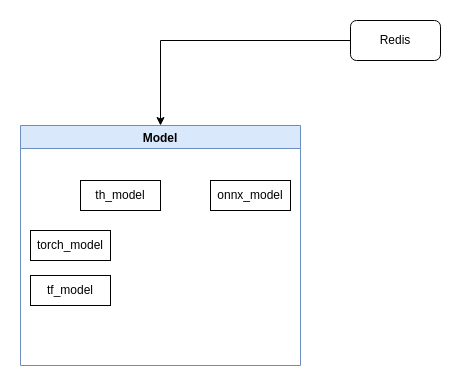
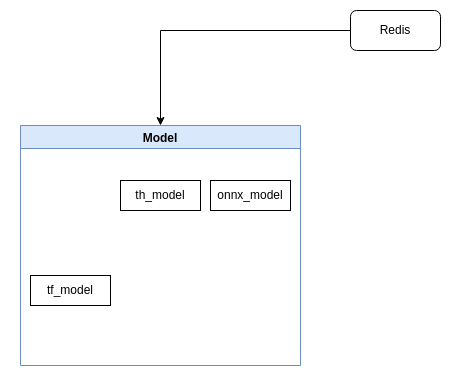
  <mxCell id="0" />
  <mxCell id="1" parent="0" />
  <mxCell id="2" style="edgeStyle=orthogonalEdgeStyle;rounded=0;orthogonalLoop=1;jettySize=auto;html=1;" edge="1" parent="1" source="3" target="4"><mxGeometry relative="1" as="geometry" /></mxCell>
- <mxCell id="3" value="Redis" style="rounded=1;whiteSpace=wrap;html=1;" vertex="1" parent="1"><mxGeometry x="350" y="20" width="90" height="40" as="geometry" /></mxCell>
+ <mxCell id="3" value="Redis" style="rounded=1;whiteSpace=wrap;html=1;" vertex="1" parent="1"><mxGeometry x="350" y="10" width="90" height="40" as="geometry" /></mxCell>
  <mxCell id="4" value="Model" style="swimlane;fillColor=#dae8fc;strokeColor=#6c8ebf;" vertex="1" parent="1"><mxGeometry x="20" y="125" width="280" height="240" as="geometry" /></mxCell>
- <mxCell id="5" value="th_model" style="rounded=0;whiteSpace=wrap;html=1;" vertex="1" parent="4"><mxGeometry x="60" y="55" width="80" height="30" as="geometry" /></mxCell>
+ <mxCell id="5" value="th_model" style="rounded=0;whiteSpace=wrap;html=1;" vertex="1" parent="4"><mxGeometry x="100" y="55" width="80" height="30" as="geometry" /></mxCell>
  <mxCell id="6" value="tf_model" style="rounded=0;whiteSpace=wrap;html=1;" vertex="1" parent="4"><mxGeometry x="10" y="150" width="80" height="30" as="geometry" /></mxCell>
  <mxCell id="7" value="onnx_model" style="rounded=0;whiteSpace=wrap;html=1;" vertex="1" parent="4"><mxGeometry x="190" y="55" width="80" height="30" as="geometry" /></mxCell>
- <mxCell id="8" value="torch_model" style="rounded=0;whiteSpace=wrap;html=1;" vertex="1" parent="4"><mxGeometry x="10" y="105" width="80" height="30" as="geometry" /></mxCell>
